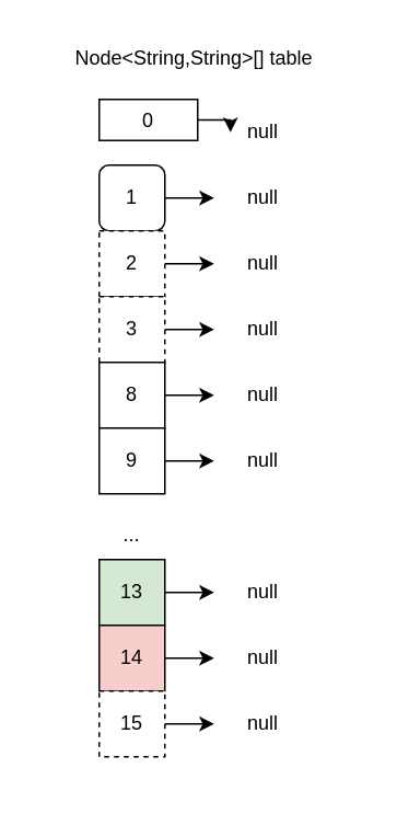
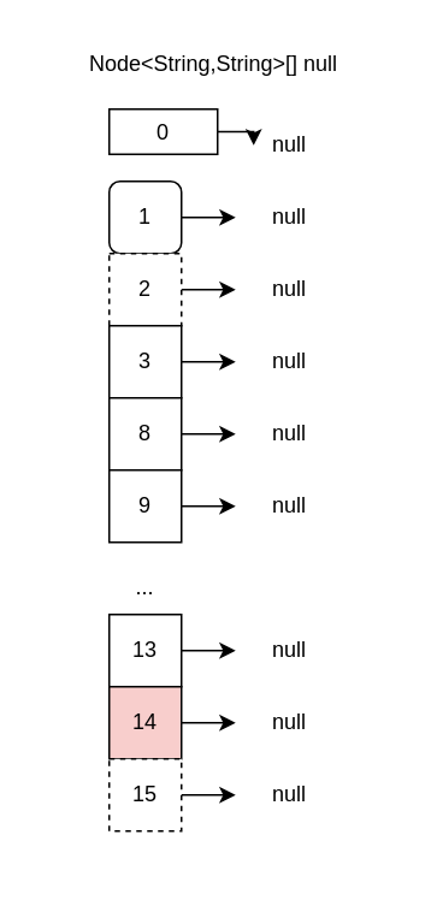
  <mxCell id="0" />
  <mxCell id="1" parent="0" />
  <mxCell id="2" value="" style="rounded=0;whiteSpace=wrap;html=1;strokeColor=none;" vertex="1" parent="1"><mxGeometry x="30" y="20" width="190" height="460" as="geometry" /></mxCell>
  <mxCell id="3" style="edgeStyle=orthogonalEdgeStyle;rounded=0;orthogonalLoop=1;jettySize=auto;html=1;exitX=1;exitY=0.5;exitDx=0;exitDy=0;" edge="1" parent="1" source="4" target="23"><mxGeometry relative="1" as="geometry" /></mxCell>
  <mxCell id="4" value="0" style="rounded=0;whiteSpace=wrap;html=1;" vertex="1" parent="1"><mxGeometry x="60" y="60" width="60" height="25" as="geometry" /></mxCell>
  <mxCell id="5" style="edgeStyle=orthogonalEdgeStyle;rounded=0;orthogonalLoop=1;jettySize=auto;html=1;exitX=1;exitY=0.5;exitDx=0;exitDy=0;" edge="1" parent="1" source="6" target="24"><mxGeometry relative="1" as="geometry" /></mxCell>
  <mxCell id="6" value="1" style="whiteSpace=wrap;html=1;rounded=1;" vertex="1" parent="1"><mxGeometry x="60" y="100" width="40" height="40" as="geometry" /></mxCell>
  <mxCell id="7" style="edgeStyle=orthogonalEdgeStyle;rounded=0;orthogonalLoop=1;jettySize=auto;html=1;exitX=1;exitY=0.5;exitDx=0;exitDy=0;" edge="1" parent="1" source="8" target="25"><mxGeometry relative="1" as="geometry" /></mxCell>
  <mxCell id="8" value="2" style="rounded=0;whiteSpace=wrap;html=1;dashed=1;" vertex="1" parent="1"><mxGeometry x="60" y="140" width="40" height="40" as="geometry" /></mxCell>
  <mxCell id="9" style="edgeStyle=orthogonalEdgeStyle;rounded=0;orthogonalLoop=1;jettySize=auto;html=1;exitX=1;exitY=0.5;exitDx=0;exitDy=0;" edge="1" parent="1" source="10" target="26"><mxGeometry relative="1" as="geometry" /></mxCell>
- <mxCell id="10" value="3" style="rounded=0;whiteSpace=wrap;html=1;dashed=1;" vertex="1" parent="1"><mxGeometry x="60" y="180" width="40" height="40" as="geometry" /></mxCell>
+ <mxCell id="10" value="3" style="rounded=0;whiteSpace=wrap;html=1;" vertex="1" parent="1"><mxGeometry x="60" y="180" width="40" height="40" as="geometry" /></mxCell>
  <mxCell id="11" style="edgeStyle=orthogonalEdgeStyle;rounded=0;orthogonalLoop=1;jettySize=auto;html=1;exitX=1;exitY=0.5;exitDx=0;exitDy=0;" edge="1" parent="1" source="12" target="27"><mxGeometry relative="1" as="geometry" /></mxCell>
  <mxCell id="12" value="8" style="rounded=0;whiteSpace=wrap;html=1;" vertex="1" parent="1"><mxGeometry x="60" y="220" width="40" height="40" as="geometry" /></mxCell>
  <mxCell id="13" style="edgeStyle=orthogonalEdgeStyle;rounded=0;orthogonalLoop=1;jettySize=auto;html=1;exitX=1;exitY=0.5;exitDx=0;exitDy=0;" edge="1" parent="1" source="14" target="28"><mxGeometry relative="1" as="geometry" /></mxCell>
  <mxCell id="14" value="9" style="rounded=0;whiteSpace=wrap;html=1;" vertex="1" parent="1"><mxGeometry x="60" y="260" width="40" height="40" as="geometry" /></mxCell>
  <mxCell id="15" style="edgeStyle=orthogonalEdgeStyle;rounded=0;orthogonalLoop=1;jettySize=auto;html=1;exitX=1;exitY=0.5;exitDx=0;exitDy=0;" edge="1" parent="1" source="16" target="29"><mxGeometry relative="1" as="geometry" /></mxCell>
- <mxCell id="16" value="13" style="rounded=0;whiteSpace=wrap;html=1;fillColor=#d5e8d4;" vertex="1" parent="1"><mxGeometry x="60" y="340" width="40" height="40" as="geometry" /></mxCell>
+ <mxCell id="16" value="13" style="rounded=0;whiteSpace=wrap;html=1;" vertex="1" parent="1"><mxGeometry x="60" y="340" width="40" height="40" as="geometry" /></mxCell>
  <mxCell id="17" style="edgeStyle=orthogonalEdgeStyle;rounded=0;orthogonalLoop=1;jettySize=auto;html=1;exitX=1;exitY=0.5;exitDx=0;exitDy=0;entryX=0;entryY=0.5;entryDx=0;entryDy=0;" edge="1" parent="1" source="18" target="30"><mxGeometry relative="1" as="geometry" /></mxCell>
  <mxCell id="18" value="14" style="rounded=0;whiteSpace=wrap;html=1;fillColor=#f8cecc;" vertex="1" parent="1"><mxGeometry x="60" y="380" width="40" height="40" as="geometry" /></mxCell>
  <mxCell id="19" style="edgeStyle=orthogonalEdgeStyle;rounded=0;orthogonalLoop=1;jettySize=auto;html=1;exitX=1;exitY=0.5;exitDx=0;exitDy=0;entryX=0;entryY=0.5;entryDx=0;entryDy=0;" edge="1" parent="1" source="20" target="31"><mxGeometry relative="1" as="geometry" /></mxCell>
  <mxCell id="20" value="15" style="rounded=0;whiteSpace=wrap;html=1;dashed=1;" vertex="1" parent="1"><mxGeometry x="60" y="420" width="40" height="40" as="geometry" /></mxCell>
  <mxCell id="21" value="..." style="text;html=1;strokeColor=none;fillColor=none;align=center;verticalAlign=middle;whiteSpace=wrap;rounded=0;" vertex="1" parent="1"><mxGeometry x="50" y="310" width="60" height="30" as="geometry" /></mxCell>
- <mxCell id="22" value="Node&amp;lt;String,String&amp;gt;[] table" style="text;html=1;strokeColor=none;fillColor=none;align=center;verticalAlign=middle;whiteSpace=wrap;rounded=0;" vertex="1" parent="1"><mxGeometry x="20" y="20" width="196" height="30" as="geometry" /></mxCell>
+ <mxCell id="22" value="Node&amp;lt;String,String&amp;gt;[] null" style="text;html=1;strokeColor=none;fillColor=none;align=center;verticalAlign=middle;whiteSpace=wrap;rounded=0;" vertex="1" parent="1"><mxGeometry x="20" y="20" width="196" height="30" as="geometry" /></mxCell>
  <mxCell id="23" value="null" style="text;html=1;strokeColor=none;fillColor=none;align=center;verticalAlign=middle;whiteSpace=wrap;rounded=0;" vertex="1" parent="1"><mxGeometry x="130" y="65" width="60" height="30" as="geometry" /></mxCell>
  <mxCell id="24" value="null" style="text;html=1;strokeColor=none;fillColor=none;align=center;verticalAlign=middle;whiteSpace=wrap;rounded=0;" vertex="1" parent="1"><mxGeometry x="130" y="105" width="60" height="30" as="geometry" /></mxCell>
  <mxCell id="25" value="null" style="text;html=1;strokeColor=none;fillColor=none;align=center;verticalAlign=middle;whiteSpace=wrap;rounded=0;" vertex="1" parent="1"><mxGeometry x="130" y="145" width="60" height="30" as="geometry" /></mxCell>
  <mxCell id="26" value="null" style="text;html=1;strokeColor=none;fillColor=none;align=center;verticalAlign=middle;whiteSpace=wrap;rounded=0;" vertex="1" parent="1"><mxGeometry x="130" y="185" width="60" height="30" as="geometry" /></mxCell>
  <mxCell id="27" value="null" style="text;html=1;strokeColor=none;fillColor=none;align=center;verticalAlign=middle;whiteSpace=wrap;rounded=0;" vertex="1" parent="1"><mxGeometry x="130" y="225" width="60" height="30" as="geometry" /></mxCell>
  <mxCell id="28" value="null" style="text;html=1;strokeColor=none;fillColor=none;align=center;verticalAlign=middle;whiteSpace=wrap;rounded=0;" vertex="1" parent="1"><mxGeometry x="130" y="265" width="60" height="30" as="geometry" /></mxCell>
  <mxCell id="29" value="null" style="text;html=1;strokeColor=none;fillColor=none;align=center;verticalAlign=middle;whiteSpace=wrap;rounded=0;" vertex="1" parent="1"><mxGeometry x="130" y="345" width="60" height="30" as="geometry" /></mxCell>
  <mxCell id="30" value="null" style="text;html=1;strokeColor=none;fillColor=none;align=center;verticalAlign=middle;whiteSpace=wrap;rounded=0;" vertex="1" parent="1"><mxGeometry x="130" y="385" width="60" height="30" as="geometry" /></mxCell>
  <mxCell id="31" value="null" style="text;html=1;strokeColor=none;fillColor=none;align=center;verticalAlign=middle;whiteSpace=wrap;rounded=0;" vertex="1" parent="1"><mxGeometry x="130" y="425" width="60" height="30" as="geometry" /></mxCell>
